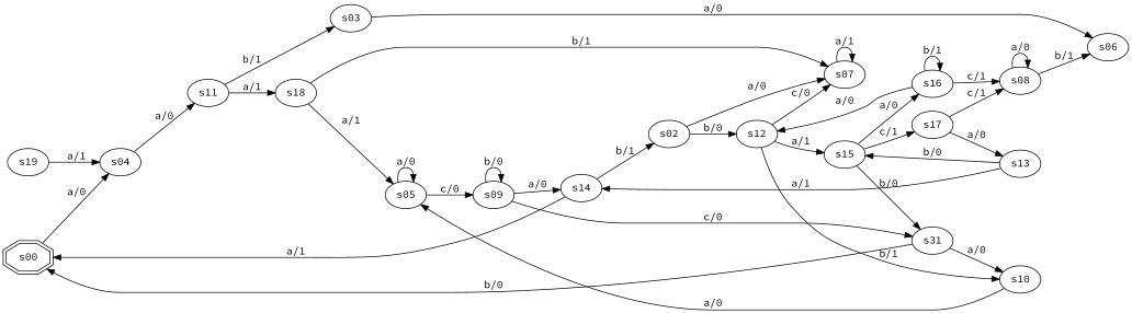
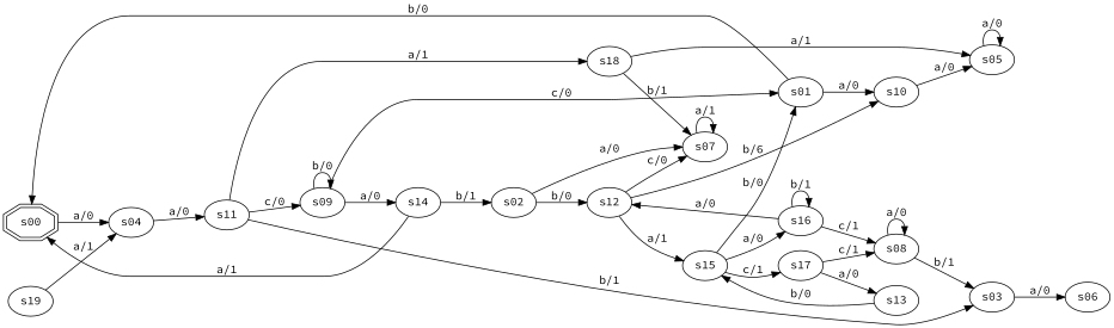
  digraph {
    fontname="Source Code Pro"
    rankdir=LR
    node [fontname="Source Code Pro"]
    edge [fontname="Source Code Pro"]
    s00 [shape=doubleoctagon]
    s04
    s11
    s03
    s18
-   s01 [label=s31]
+   s01
    s10
    s05
    s09
    s02
    s07
    s12
    s15
    s17
    s16
    s06
    s19
    s14
    s08
    s13
    s00 -> s04 [label="a/0"]
    s04 -> s11 [label="a/0"]
    s11 -> s03 [label="b/1"]
    s11 -> s18 [label="a/1"]
    s03 -> s06 [label="a/0"]
    s18 -> s05 [label="a/1"]
    s18 -> s07 [label="b/1"]
    s01 -> s00 [label="b/0"]
    s01 -> s10 [label="a/0"]
    s10 -> s05 [label="a/0"]
    s05 -> s05 [label="a/0"]
-   s05 -> s09 [label="c/0"]
+   s11 -> s09 [label="c/0"]
    s09 -> s01 [label="c/0"]
    s09 -> s09 [label="b/0"]
    s09 -> s14 [label="a/0"]
    s02 -> s07 [label="a/0"]
    s02 -> s12 [label="b/0"]
    s07 -> s07 [label="a/1"]
-   s12 -> s10 [label="b/1"]
+   s12 -> s10 [label="b/6"]
    s12 -> s07 [label="c/0"]
    s12 -> s15 [label="a/1"]
    s15 -> s01 [label="b/0"]
    s15 -> s17 [label="c/1"]
    s15 -> s16 [label="a/0"]
    s17 -> s08 [label="c/1"]
    s17 -> s13 [label="a/0"]
    s16 -> s12 [label="a/0"]
    s16 -> s16 [label="b/1"]
    s16 -> s08 [label="c/1"]
    s19 -> s04 [label="a/1"]
    s14 -> s00 [label="a/1"]
    s14 -> s02 [label="b/1"]
-   s08 -> s06 [label="b/1"]
+   s08 -> s03 [label="b/1"]
    s08 -> s08 [label="a/0"]
    s13 -> s15 [label="b/0"]
-   s13 -> s14 [label="a/1"]
  }
